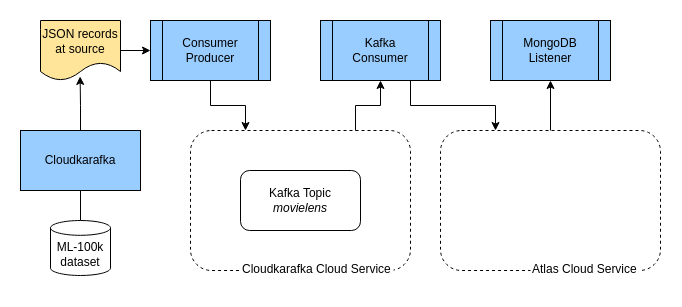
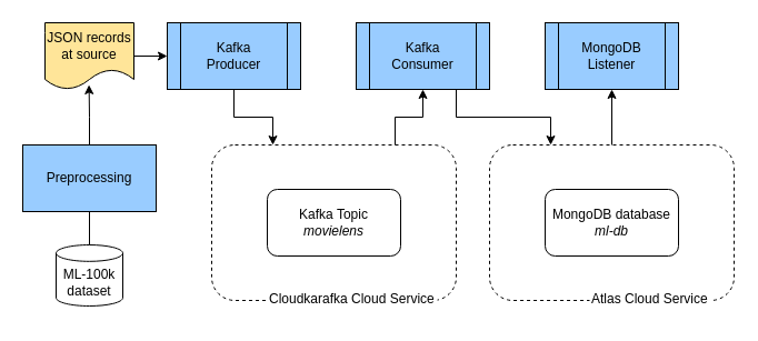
  <mxCell id="0" />
  <mxCell id="1" parent="0" />
  <mxCell id="2" style="edgeStyle=orthogonalEdgeStyle;rounded=0;orthogonalLoop=1;jettySize=auto;html=1;exitX=0.5;exitY=0;exitDx=0;exitDy=0;exitPerimeter=0;entryX=0.5;entryY=1;entryDx=0;entryDy=0;endArrow=none;" edge="1" parent="1" source="3" target="5"><mxGeometry relative="1" as="geometry" /></mxCell>
  <mxCell id="3" value="ML-100k dataset" style="shape=cylinder3;whiteSpace=wrap;html=1;boundedLbl=1;backgroundOutline=1;size=7.412;fillColor=none;" vertex="1" parent="1"><mxGeometry x="50" y="220" width="60" height="55" as="geometry" /></mxCell>
  <mxCell id="4" style="edgeStyle=orthogonalEdgeStyle;rounded=0;orthogonalLoop=1;jettySize=auto;html=1;exitX=0.5;exitY=0;exitDx=0;exitDy=0;entryX=0.495;entryY=0.932;entryDx=0;entryDy=0;entryPerimeter=0;" edge="1" parent="1" source="5" target="22"><mxGeometry relative="1" as="geometry" /></mxCell>
- <mxCell id="5" value="Cloudkarafka" style="rounded=0;whiteSpace=wrap;html=1;fillColor=#99CCFF;" vertex="1" parent="1"><mxGeometry x="20" y="130" width="120" height="60" as="geometry" /></mxCell>
+ <mxCell id="5" value="Preprocessing" style="rounded=0;whiteSpace=wrap;html=1;fillColor=#99CCFF;" vertex="1" parent="1"><mxGeometry x="20" y="130" width="120" height="60" as="geometry" /></mxCell>
  <mxCell id="6" value="" style="group" vertex="1" connectable="0" parent="1"><mxGeometry x="190" y="130" width="220" height="155" as="geometry" /></mxCell>
  <mxCell id="7" value="" style="rounded=1;whiteSpace=wrap;html=1;fillColor=none;dashed=1;" vertex="1" parent="6"><mxGeometry width="220" height="140" as="geometry" /></mxCell>
  <mxCell id="8" value="Kafka Topic&lt;br&gt;&lt;i&gt;movielens&lt;/i&gt;" style="rounded=1;whiteSpace=wrap;html=1;fillColor=none;" vertex="1" parent="6"><mxGeometry x="50" y="40" width="120" height="60" as="geometry" /></mxCell>
  <mxCell id="9" value="Cloudkarafka Cloud Service" style="text;whiteSpace=wrap;html=1;fillColor=default;" vertex="1" parent="6"><mxGeometry x="50" y="125" width="153" height="30" as="geometry" /></mxCell>
  <mxCell id="10" value="" style="group" vertex="1" connectable="0" parent="1"><mxGeometry x="440" y="130" width="220" height="155" as="geometry" /></mxCell>
  <mxCell id="11" value="" style="rounded=1;whiteSpace=wrap;html=1;fillColor=none;dashed=1;" vertex="1" parent="10"><mxGeometry width="220" height="140" as="geometry" /></mxCell>
+ <mxCell id="12" value="MongoDB database&lt;br&gt;&lt;i&gt;ml-db&lt;/i&gt;" style="rounded=1;whiteSpace=wrap;html=1;fillColor=none;" vertex="1" parent="10"><mxGeometry x="50" y="40" width="120" height="60" as="geometry" /></mxCell>
  <mxCell id="13" value="Atlas Cloud Service" style="text;whiteSpace=wrap;html=1;fillColor=default;" vertex="1" parent="10"><mxGeometry x="90" y="125" width="110" height="30" as="geometry" /></mxCell>
  <mxCell id="14" style="edgeStyle=orthogonalEdgeStyle;rounded=0;orthogonalLoop=1;jettySize=auto;html=1;exitX=0.5;exitY=1;exitDx=0;exitDy=0;entryX=0.25;entryY=0;entryDx=0;entryDy=0;" edge="1" parent="1" source="15" target="7"><mxGeometry relative="1" as="geometry" /></mxCell>
- <mxCell id="15" value="Consumer&lt;br&gt;Producer" style="shape=process;whiteSpace=wrap;html=1;backgroundOutline=1;fillColor=#99CCFF;" vertex="1" parent="1"><mxGeometry x="150" y="20" width="120" height="60" as="geometry" /></mxCell>
+ <mxCell id="15" value="Kafka&lt;br&gt;Producer" style="shape=process;whiteSpace=wrap;html=1;backgroundOutline=1;fillColor=#99CCFF;" vertex="1" parent="1"><mxGeometry x="150" y="20" width="120" height="60" as="geometry" /></mxCell>
  <mxCell id="16" style="edgeStyle=orthogonalEdgeStyle;rounded=0;orthogonalLoop=1;jettySize=auto;html=1;exitX=0.75;exitY=1;exitDx=0;exitDy=0;entryX=0.25;entryY=0;entryDx=0;entryDy=0;" edge="1" parent="1" source="17" target="11"><mxGeometry relative="1" as="geometry" /></mxCell>
  <mxCell id="17" value="Kafka&lt;br&gt;Consumer" style="shape=process;whiteSpace=wrap;html=1;backgroundOutline=1;fillColor=#99CCFF;" vertex="1" parent="1"><mxGeometry x="320" y="20" width="120" height="60" as="geometry" /></mxCell>
  <mxCell id="18" value="MongoDB&lt;br&gt;Listener" style="shape=process;whiteSpace=wrap;html=1;backgroundOutline=1;fillColor=#99CCFF;" vertex="1" parent="1"><mxGeometry x="490" y="20" width="120" height="60" as="geometry" /></mxCell>
  <mxCell id="19" style="edgeStyle=orthogonalEdgeStyle;rounded=0;orthogonalLoop=1;jettySize=auto;html=1;exitX=0.75;exitY=0;exitDx=0;exitDy=0;entryX=0.5;entryY=1;entryDx=0;entryDy=0;" edge="1" parent="1" source="7" target="17"><mxGeometry relative="1" as="geometry" /></mxCell>
  <mxCell id="20" style="edgeStyle=orthogonalEdgeStyle;rounded=0;orthogonalLoop=1;jettySize=auto;html=1;exitX=0.5;exitY=0;exitDx=0;exitDy=0;entryX=0.5;entryY=1;entryDx=0;entryDy=0;" edge="1" parent="1" source="11" target="18"><mxGeometry relative="1" as="geometry" /></mxCell>
  <mxCell id="21" style="edgeStyle=orthogonalEdgeStyle;rounded=0;orthogonalLoop=1;jettySize=auto;html=1;exitX=1;exitY=0.5;exitDx=0;exitDy=0;entryX=0;entryY=0.5;entryDx=0;entryDy=0;" edge="1" parent="1" source="22" target="15"><mxGeometry relative="1" as="geometry" /></mxCell>
  <mxCell id="22" value="JSON records&lt;br&gt;at source" style="shape=document;whiteSpace=wrap;html=1;boundedLbl=1;fillColor=#FFE599;" vertex="1" parent="1"><mxGeometry x="40" y="20" width="80" height="60" as="geometry" /></mxCell>
